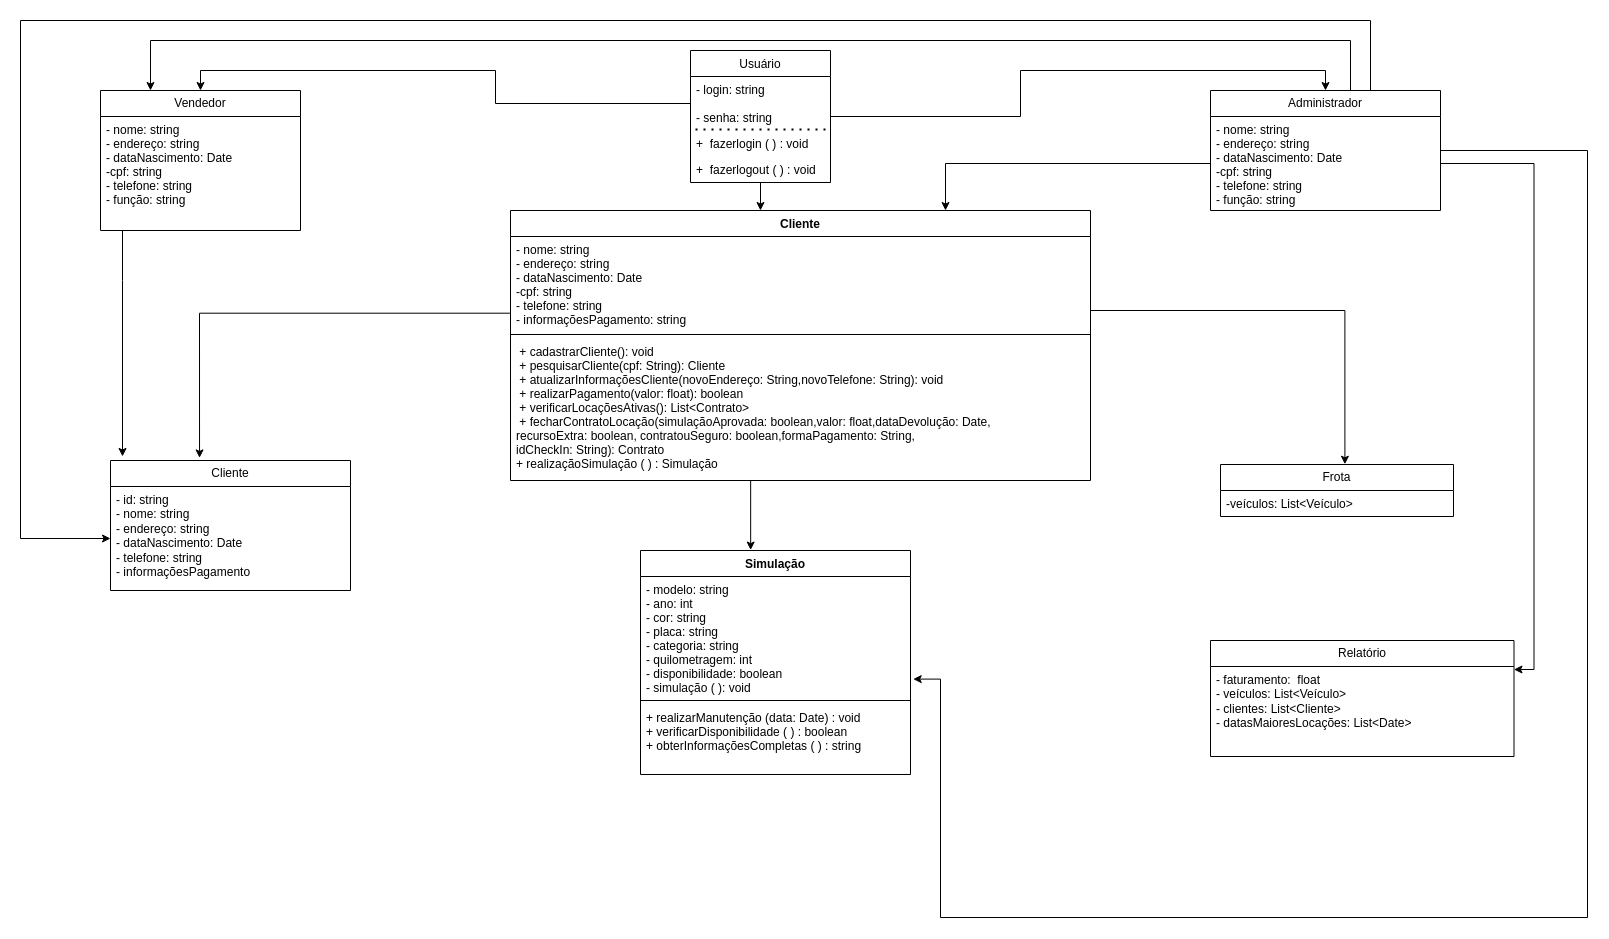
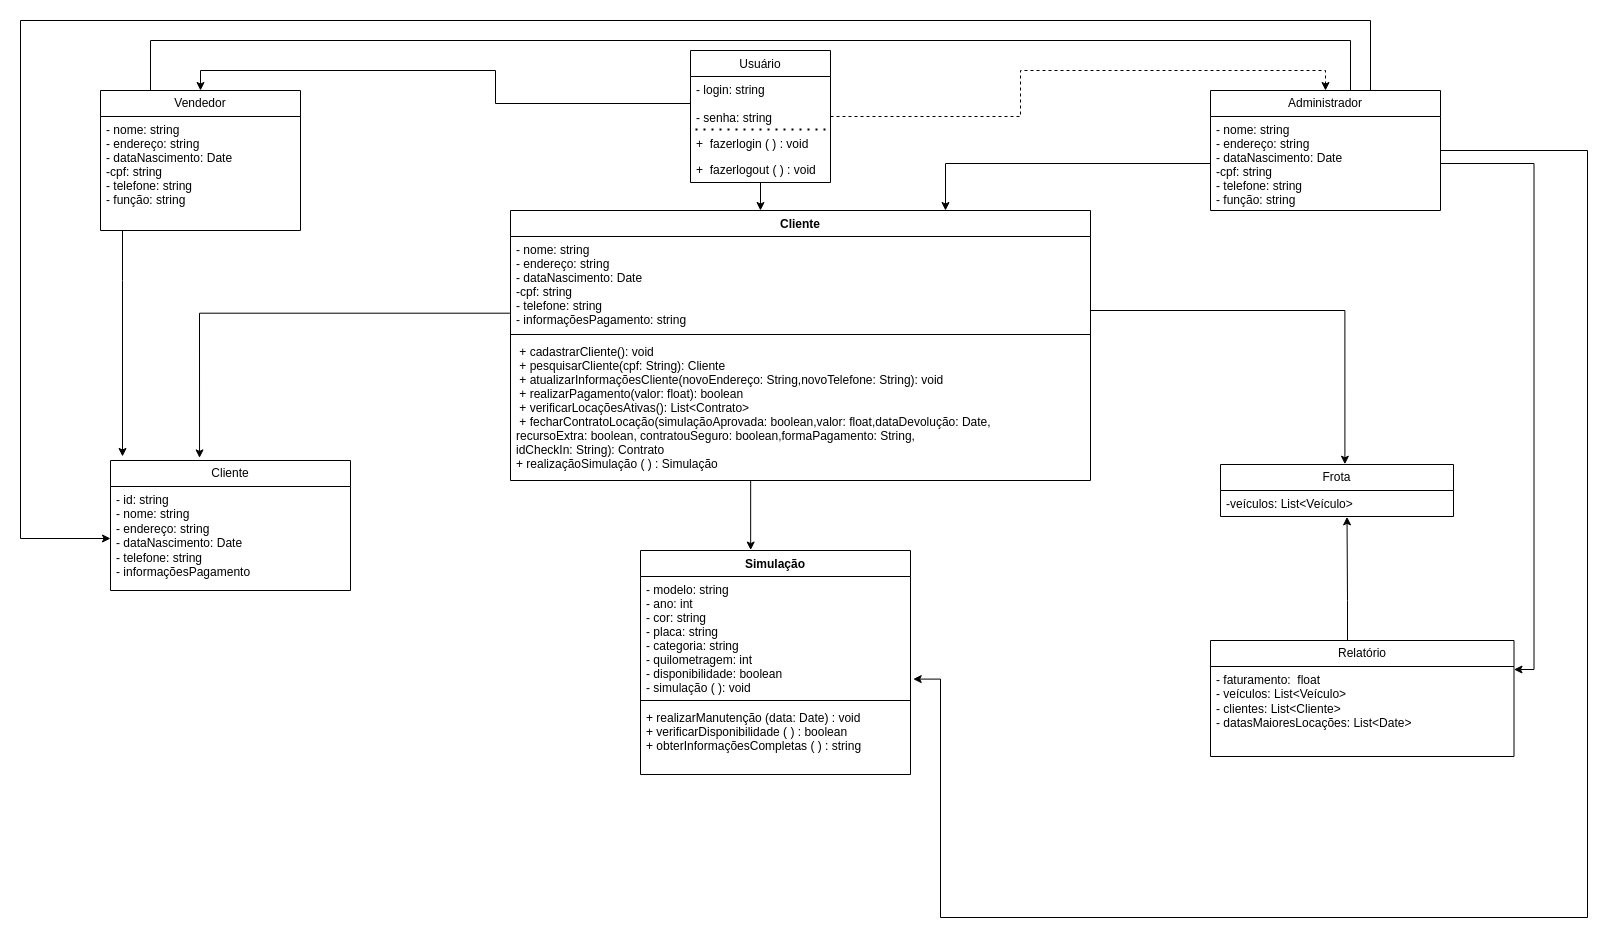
  <mxCell id="0" />
  <mxCell id="1" parent="0" />
- <mxCell id="2" style="edgeStyle=orthogonalEdgeStyle;rounded=0;orthogonalLoop=1;jettySize=auto;html=1;entryX=0.5;entryY=0;entryDx=0;entryDy=0;" edge="1" parent="1" source="4" target="23"><mxGeometry relative="1" as="geometry" /></mxCell>
+ <mxCell id="2" style="edgeStyle=orthogonalEdgeStyle;rounded=0;orthogonalLoop=1;jettySize=auto;html=1;entryX=0.5;entryY=0;entryDx=0;entryDy=0;dashed=1;" edge="1" parent="1" source="4" target="23"><mxGeometry relative="1" as="geometry" /></mxCell>
  <mxCell id="3" style="edgeStyle=orthogonalEdgeStyle;rounded=0;orthogonalLoop=1;jettySize=auto;html=1;entryX=0.431;entryY=0;entryDx=0;entryDy=0;entryPerimeter=0;" edge="1" parent="1" source="4" target="11"><mxGeometry relative="1" as="geometry" /></mxCell>
  <mxCell id="4" value="Usuário" style="swimlane;fontStyle=0;childLayout=stackLayout;horizontal=1;startSize=26;fillColor=none;horizontalStack=0;resizeParent=1;resizeParentMax=0;resizeLast=0;collapsible=1;marginBottom=0;" parent="1" vertex="1"><mxGeometry x="690" y="50" width="140" height="132" as="geometry" /></mxCell>
  <mxCell id="5" value="- login: string&#10;&#10;- senha: string&#10;" style="text;strokeColor=none;fillColor=none;align=left;verticalAlign=top;spacingLeft=4;spacingRight=4;overflow=hidden;rotatable=0;points=[[0,0.5],[1,0.5]];portConstraint=eastwest;" parent="4" vertex="1"><mxGeometry y="26" width="140" height="54" as="geometry" /></mxCell>
  <mxCell id="6" value="" style="endArrow=none;dashed=1;html=1;dashPattern=1 3;strokeWidth=2;rounded=0;" parent="4" edge="1"><mxGeometry width="50" height="50" relative="1" as="geometry"><mxPoint x="5" y="79" as="sourcePoint" /><mxPoint x="135" y="79" as="targetPoint" /><Array as="points" /></mxGeometry></mxCell>
  <mxCell id="7" value="+  fazerlogin ( ) : void" style="text;strokeColor=none;fillColor=none;align=left;verticalAlign=top;spacingLeft=4;spacingRight=4;overflow=hidden;rotatable=0;points=[[0,0.5],[1,0.5]];portConstraint=eastwest;" parent="4" vertex="1"><mxGeometry y="80" width="140" height="26" as="geometry" /></mxCell>
  <mxCell id="8" value="+  fazerlogout ( ) : void" style="text;strokeColor=none;fillColor=none;align=left;verticalAlign=top;spacingLeft=4;spacingRight=4;overflow=hidden;rotatable=0;points=[[0,0.5],[1,0.5]];portConstraint=eastwest;" parent="4" vertex="1"><mxGeometry y="106" width="140" height="26" as="geometry" /></mxCell>
  <mxCell id="9" style="edgeStyle=orthogonalEdgeStyle;rounded=0;orthogonalLoop=1;jettySize=auto;html=1;entryX=0.408;entryY=-0.002;entryDx=0;entryDy=0;entryPerimeter=0;" edge="1" parent="1" source="11" target="25"><mxGeometry relative="1" as="geometry"><Array as="points"><mxPoint x="750" y="460" /><mxPoint x="750" y="460" /></Array></mxGeometry></mxCell>
  <mxCell id="10" style="edgeStyle=orthogonalEdgeStyle;rounded=0;orthogonalLoop=1;jettySize=auto;html=1;entryX=0.371;entryY=-0.02;entryDx=0;entryDy=0;entryPerimeter=0;exitX=-0.001;exitY=0.816;exitDx=0;exitDy=0;exitPerimeter=0;" edge="1" parent="1" source="12" target="15"><mxGeometry relative="1" as="geometry"><mxPoint x="500" y="266" as="sourcePoint" /><mxPoint x="200" y="414.23" as="targetPoint" /></mxGeometry></mxCell>
  <mxCell id="11" value="Cliente" style="swimlane;fontStyle=1;align=center;verticalAlign=top;childLayout=stackLayout;horizontal=1;startSize=26;horizontalStack=0;resizeParent=1;resizeParentMax=0;resizeLast=0;collapsible=1;marginBottom=0;" parent="1" vertex="1"><mxGeometry x="510" y="210" width="580" height="270" as="geometry" /></mxCell>
  <mxCell id="12" value="- nome: string&#10;- endereço: string&#10;- dataNascimento: Date&#10;-cpf: string&#10;- telefone: string&#10;- informaçõesPagamento: string&#10;" style="text;strokeColor=none;fillColor=none;align=left;verticalAlign=top;spacingLeft=4;spacingRight=4;overflow=hidden;rotatable=0;points=[[0,0.5],[1,0.5]];portConstraint=eastwest;" parent="11" vertex="1"><mxGeometry y="26" width="580" height="94" as="geometry" /></mxCell>
  <mxCell id="13" value="" style="line;strokeWidth=1;fillColor=none;align=left;verticalAlign=middle;spacingTop=-1;spacingLeft=3;spacingRight=3;rotatable=0;labelPosition=right;points=[];portConstraint=eastwest;strokeColor=inherit;" parent="11" vertex="1"><mxGeometry y="120" width="580" height="8" as="geometry" /></mxCell>
  <mxCell id="14" value=" + cadastrarCliente(): void                                    &#10; + pesquisarCliente(cpf: String): Cliente                      &#10; + atualizarInformaçõesCliente(novoEndereço: String,novoTelefone: String): void &#10; + realizarPagamento(valor: float): boolean &#10; + verificarLocaçõesAtivas(): List&lt;Contrato&gt; &#10; + fecharContratoLocação(simulaçãoAprovada: boolean,valor: float,dataDevolução: Date,&#10;recursoExtra: boolean, contratouSeguro: boolean,formaPagamento: String, &#10;idCheckIn: String): Contrato &#10;+ realizaçãoSimulação ( ) : Simulação&#10;" style="text;strokeColor=none;fillColor=none;align=left;verticalAlign=top;spacingLeft=4;spacingRight=4;overflow=hidden;rotatable=0;points=[[0,0.5],[1,0.5]];portConstraint=eastwest;" parent="11" vertex="1"><mxGeometry y="128" width="580" height="142" as="geometry" /></mxCell>
  <mxCell id="15" value="Cliente" style="swimlane;fontStyle=0;childLayout=stackLayout;horizontal=1;startSize=26;fillColor=none;horizontalStack=0;resizeParent=1;resizeParentMax=0;resizeLast=0;collapsible=1;marginBottom=0;whiteSpace=wrap;html=1;" vertex="1" parent="1"><mxGeometry x="110" y="460" width="240" height="130" as="geometry" /></mxCell>
  <mxCell id="16" value="- id: string&lt;br&gt;- nome: string&lt;br&gt;- endereço: string&lt;br&gt;- dataNascimento: Date&lt;br&gt;- telefone: string&lt;br&gt;- informaçõesPagamento" style="text;strokeColor=none;fillColor=none;align=left;verticalAlign=top;spacingLeft=4;spacingRight=4;overflow=hidden;rotatable=0;points=[[0,0.5],[1,0.5]];portConstraint=eastwest;whiteSpace=wrap;html=1;" vertex="1" parent="15"><mxGeometry y="26" width="240" height="104" as="geometry" /></mxCell>
  <mxCell id="17" style="edgeStyle=orthogonalEdgeStyle;rounded=0;orthogonalLoop=1;jettySize=auto;html=1;entryX=0.05;entryY=-0.031;entryDx=0;entryDy=0;entryPerimeter=0;" edge="1" parent="1" source="18" target="15"><mxGeometry relative="1" as="geometry"><Array as="points"><mxPoint x="122" y="280" /><mxPoint x="122" y="280" /></Array></mxGeometry></mxCell>
  <mxCell id="18" value="Vendedor" style="swimlane;fontStyle=0;childLayout=stackLayout;horizontal=1;startSize=26;fillColor=none;horizontalStack=0;resizeParent=1;resizeParentMax=0;resizeLast=0;collapsible=1;marginBottom=0;whiteSpace=wrap;html=1;" vertex="1" parent="1"><mxGeometry x="100" y="90" width="200" height="140" as="geometry" /></mxCell>
  <mxCell id="19" value="- nome: string&#10;- endereço: string&#10;- dataNascimento: Date&#10;-cpf: string&#10;- telefone: string&#10;- função: string" style="text;strokeColor=none;fillColor=none;align=left;verticalAlign=top;spacingLeft=4;spacingRight=4;overflow=hidden;rotatable=0;points=[[0,0.5],[1,0.5]];portConstraint=eastwest;" vertex="1" parent="18"><mxGeometry y="26" width="200" height="114" as="geometry" /></mxCell>
  <mxCell id="20" style="edgeStyle=orthogonalEdgeStyle;rounded=0;orthogonalLoop=1;jettySize=auto;html=1;entryX=0.5;entryY=0;entryDx=0;entryDy=0;" edge="1" parent="1" source="5" target="18"><mxGeometry relative="1" as="geometry" /></mxCell>
  <mxCell id="21" style="edgeStyle=orthogonalEdgeStyle;rounded=0;orthogonalLoop=1;jettySize=auto;html=1;entryX=0;entryY=0.5;entryDx=0;entryDy=0;" edge="1" parent="1" source="23" target="16"><mxGeometry relative="1" as="geometry"><Array as="points"><mxPoint x="1370" y="20" /><mxPoint x="20" y="20" /><mxPoint x="20" y="538" /></Array></mxGeometry></mxCell>
- <mxCell id="22" style="edgeStyle=orthogonalEdgeStyle;rounded=0;orthogonalLoop=1;jettySize=auto;html=1;entryX=0.25;entryY=0;entryDx=0;entryDy=0;" edge="1" parent="1" source="23" target="18"><mxGeometry relative="1" as="geometry"><Array as="points"><mxPoint x="1350" y="40" /><mxPoint x="150" y="40" /></Array></mxGeometry></mxCell>
+ <mxCell id="22" style="edgeStyle=orthogonalEdgeStyle;rounded=0;orthogonalLoop=1;jettySize=auto;html=1;entryX=0.25;entryY=0;entryDx=0;entryDy=0;endArrow=none;" edge="1" parent="1" source="23" target="18"><mxGeometry relative="1" as="geometry"><Array as="points"><mxPoint x="1350" y="40" /><mxPoint x="150" y="40" /></Array></mxGeometry></mxCell>
  <mxCell id="23" value="Administrador" style="swimlane;fontStyle=0;childLayout=stackLayout;horizontal=1;startSize=26;fillColor=none;horizontalStack=0;resizeParent=1;resizeParentMax=0;resizeLast=0;collapsible=1;marginBottom=0;whiteSpace=wrap;html=1;" vertex="1" parent="1"><mxGeometry x="1210" y="90" width="230" height="120" as="geometry" /></mxCell>
  <mxCell id="24" value="- nome: string&#10;- endereço: string&#10;- dataNascimento: Date&#10;-cpf: string&#10;- telefone: string&#10;- função: string&#10;&#10;" style="text;strokeColor=none;fillColor=none;align=left;verticalAlign=top;spacingLeft=4;spacingRight=4;overflow=hidden;rotatable=0;points=[[0,0.5],[1,0.5]];portConstraint=eastwest;" vertex="1" parent="23"><mxGeometry y="26" width="230" height="94" as="geometry" /></mxCell>
  <mxCell id="25" value="Simulação" style="swimlane;fontStyle=1;align=center;verticalAlign=top;childLayout=stackLayout;horizontal=1;startSize=26;horizontalStack=0;resizeParent=1;resizeParentMax=0;resizeLast=0;collapsible=1;marginBottom=0;whiteSpace=wrap;html=1;" vertex="1" parent="1"><mxGeometry x="640" y="550" width="270" height="224" as="geometry" /></mxCell>
  <mxCell id="26" value="- modelo: string&#10;- ano: int&#10;- cor: string&#10;- placa: string&#10;- categoria: string&#10;- quilometragem: int&#10;- disponibilidade: boolean&#10;- simulação ( ): void&#10;" style="text;strokeColor=none;fillColor=none;align=left;verticalAlign=top;spacingLeft=4;spacingRight=4;overflow=hidden;rotatable=0;points=[[0,0.5],[1,0.5]];portConstraint=eastwest;" vertex="1" parent="25"><mxGeometry y="26" width="270" height="120" as="geometry" /></mxCell>
  <mxCell id="27" value="" style="line;strokeWidth=1;fillColor=none;align=left;verticalAlign=middle;spacingTop=-1;spacingLeft=3;spacingRight=3;rotatable=0;labelPosition=right;points=[];portConstraint=eastwest;strokeColor=inherit;" vertex="1" parent="25"><mxGeometry y="146" width="270" height="8" as="geometry" /></mxCell>
  <mxCell id="28" value="+ realizarManutenção (data: Date) : void&#10;+ verificarDisponibilidade ( ) : boolean&#10;+ obterInformaçõesCompletas ( ) : string" style="text;strokeColor=none;fillColor=none;align=left;verticalAlign=top;spacingLeft=4;spacingRight=4;overflow=hidden;rotatable=0;points=[[0,0.5],[1,0.5]];portConstraint=eastwest;" vertex="1" parent="25"><mxGeometry y="154" width="270" height="70" as="geometry" /></mxCell>
  <mxCell id="29" value="Frota" style="swimlane;fontStyle=0;childLayout=stackLayout;horizontal=1;startSize=26;fillColor=none;horizontalStack=0;resizeParent=1;resizeParentMax=0;resizeLast=0;collapsible=1;marginBottom=0;whiteSpace=wrap;html=1;" vertex="1" parent="1"><mxGeometry x="1220" y="464" width="233" height="52" as="geometry" /></mxCell>
  <mxCell id="30" value="-veículos: List&amp;lt;Veículo&amp;gt;" style="text;strokeColor=none;fillColor=none;align=left;verticalAlign=top;spacingLeft=4;spacingRight=4;overflow=hidden;rotatable=0;points=[[0,0.5],[1,0.5]];portConstraint=eastwest;whiteSpace=wrap;html=1;" vertex="1" parent="29"><mxGeometry y="26" width="233" height="26" as="geometry" /></mxCell>
+ <mxCell id="31" style="edgeStyle=orthogonalEdgeStyle;rounded=0;orthogonalLoop=1;jettySize=auto;html=1;entryX=0.543;entryY=1.014;entryDx=0;entryDy=0;entryPerimeter=0;" edge="1" parent="1" source="32" target="30"><mxGeometry relative="1" as="geometry"><Array as="points"><mxPoint x="1347" y="600" /><mxPoint x="1347" y="600" /></Array></mxGeometry></mxCell>
  <mxCell id="32" value="Relatório" style="swimlane;fontStyle=0;childLayout=stackLayout;horizontal=1;startSize=26;fillColor=none;horizontalStack=0;resizeParent=1;resizeParentMax=0;resizeLast=0;collapsible=1;marginBottom=0;whiteSpace=wrap;html=1;" vertex="1" parent="1"><mxGeometry x="1210" y="640" width="303.5" height="116" as="geometry" /></mxCell>
  <mxCell id="33" value="- faturamento:&amp;nbsp; float&lt;br&gt;- veículos: List&amp;lt;Veículo&amp;gt;&lt;br&gt;- clientes: List&amp;lt;Cliente&amp;gt;&lt;br&gt;- datasMaioresLocações: List&amp;lt;Date&amp;gt;" style="text;strokeColor=none;fillColor=none;align=left;verticalAlign=top;spacingLeft=4;spacingRight=4;overflow=hidden;rotatable=0;points=[[0,0.5],[1,0.5]];portConstraint=eastwest;whiteSpace=wrap;html=1;" vertex="1" parent="32"><mxGeometry y="26" width="303.5" height="90" as="geometry" /></mxCell>
  <mxCell id="34" style="edgeStyle=orthogonalEdgeStyle;rounded=0;orthogonalLoop=1;jettySize=auto;html=1;entryX=0.534;entryY=-0.005;entryDx=0;entryDy=0;entryPerimeter=0;" edge="1" parent="1" source="12" target="29"><mxGeometry relative="1" as="geometry"><Array as="points"><mxPoint x="1344" y="310" /></Array></mxGeometry></mxCell>
  <mxCell id="35" style="edgeStyle=orthogonalEdgeStyle;rounded=0;orthogonalLoop=1;jettySize=auto;html=1;entryX=1.01;entryY=0.855;entryDx=0;entryDy=0;entryPerimeter=0;exitX=1;exitY=0.5;exitDx=0;exitDy=0;" edge="1" parent="1" source="24" target="26"><mxGeometry relative="1" as="geometry"><mxPoint x="1467.3" y="150.001" as="sourcePoint" /><mxPoint x="940" y="681.83" as="targetPoint" /><Array as="points"><mxPoint x="1440" y="150" /><mxPoint x="1587" y="150" /><mxPoint x="1587" y="917" /><mxPoint x="940" y="917" /><mxPoint x="940" y="679" /></Array></mxGeometry></mxCell>
  <mxCell id="36" style="edgeStyle=orthogonalEdgeStyle;rounded=0;orthogonalLoop=1;jettySize=auto;html=1;entryX=0.75;entryY=0;entryDx=0;entryDy=0;" edge="1" parent="1" source="24" target="11"><mxGeometry relative="1" as="geometry" /></mxCell>
  <mxCell id="37" style="edgeStyle=orthogonalEdgeStyle;rounded=0;orthogonalLoop=1;jettySize=auto;html=1;entryX=1;entryY=0.25;entryDx=0;entryDy=0;" edge="1" parent="1" source="24" target="32"><mxGeometry relative="1" as="geometry" /></mxCell>
